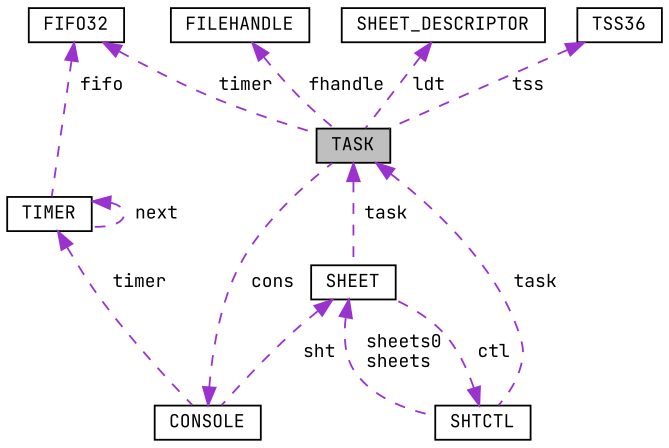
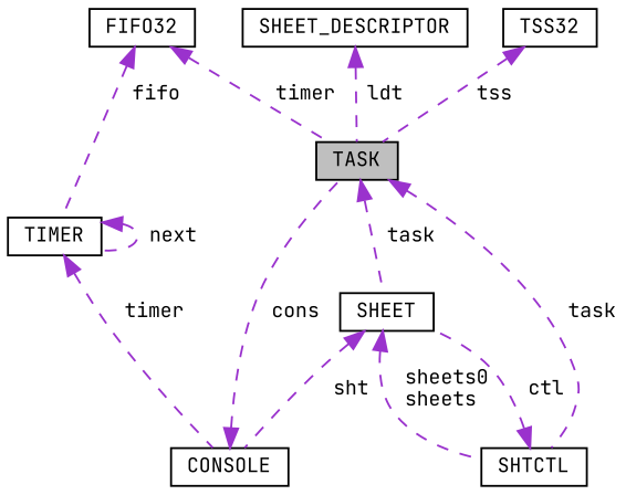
  digraph {
    fontname="JetBrains Mono"
    node [color=black fillcolor=white fontname="JetBrains Mono" fontsize=10 shape=record style=filled]
    edge [color=darkorchid3 dir=back fontname="JetBrains Mono" fontsize=10 labelfontname=Helvetica labelfontsize=10 style=dashed]
    n1 [fillcolor=grey75 fontcolor=black height=0.2 label=TASK width=0.4]
    n2 [height=0.2 label=SHEET width=0.4]
    n3 [height=0.2 label=SHTCTL width=0.4]
    n4 [height=0.2 label=CONSOLE width=0.4]
    n5 [height=0.2 label=FIFO32 width=0.4]
    n6 [height=0.2 label=TIMER width=0.4]
-   n7 [height=0.2 label=FILEHANDLE width=0.4]
    n8 [height=0.2 label=SHEET_DESCRIPTOR width=0.4]
-   n9 [height=0.2 label=TSS36 width=0.4]
+   n9 [height=0.2 label=TSS32 width=0.4]
    n1 -> n2 [label=" task"]
    n1 -> n3 [label=" task"]
    n2 -> n3 [label=" sheets0\nsheets"]
    n2 -> n4 [label=" sht"]
    n3 -> n2 [label=" ctl"]
    n4 -> n1 [label=" cons"]
    n5 -> n1 [label=" timer"]
    n5 -> n6 [label=" fifo"]
    n6 -> n4 [label=" timer"]
    n6 -> n6 [label=" next"]
-   n7 -> n1 [label=" fhandle"]
    n8 -> n1 [label=" ldt"]
    n9 -> n1 [label=" tss"]
  }
